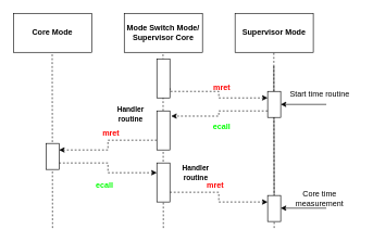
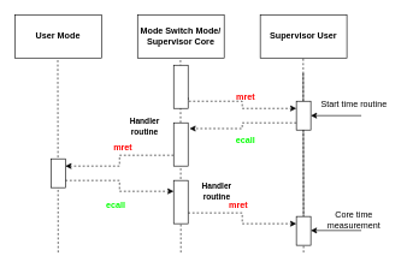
  <mxCell id="0" />
  <mxCell id="1" parent="0" />
- <mxCell id="2" value="&lt;b&gt;Core Mode&lt;/b&gt;" style="rounded=0;whiteSpace=wrap;html=1;" vertex="1" parent="1"><mxGeometry x="20" y="20" width="120" height="60" as="geometry" /></mxCell>
+ <mxCell id="2" value="&lt;b&gt;User Mode&lt;/b&gt;" style="rounded=0;whiteSpace=wrap;html=1;" vertex="1" parent="1"><mxGeometry x="20" y="20" width="120" height="60" as="geometry" /></mxCell>
  <mxCell id="3" value="&lt;div style=&quot;&quot;&gt;&lt;font style=&quot;font-size: 12px;&quot;&gt;&lt;b&gt;&lt;font style=&quot;font-size: 12px;&quot;&gt;Mode Switch Mode/&lt;/font&gt;&lt;/b&gt;&lt;/font&gt;&lt;/div&gt;&lt;div style=&quot;&quot;&gt;&lt;font style=&quot;font-size: 12px;&quot;&gt;&lt;b&gt;&lt;font style=&quot;font-size: 12px;&quot;&gt;Supervisor Core&lt;font style=&quot;font-size: 12px;&quot;&gt;&lt;br&gt;&lt;/font&gt;&lt;/font&gt;&lt;/b&gt;&lt;/font&gt;&lt;/div&gt;" style="rounded=0;whiteSpace=wrap;html=1;" vertex="1" parent="1"><mxGeometry x="190" y="20" width="120" height="60" as="geometry" /></mxCell>
- <mxCell id="4" value="&lt;font size=&quot;1&quot;&gt;&lt;b style=&quot;font-size: 12px;&quot;&gt;Supervisor Mode&lt;/b&gt;&lt;/font&gt;" style="rounded=0;whiteSpace=wrap;html=1;" vertex="1" parent="1"><mxGeometry x="360" y="20" width="120" height="60" as="geometry" /></mxCell>
+ <mxCell id="4" value="&lt;font size=&quot;1&quot;&gt;&lt;b style=&quot;font-size: 12px;&quot;&gt;Supervisor User&lt;/b&gt;&lt;/font&gt;" style="rounded=0;whiteSpace=wrap;html=1;" vertex="1" parent="1"><mxGeometry x="360" y="20" width="120" height="60" as="geometry" /></mxCell>
  <mxCell id="5" value="" style="endArrow=none;dashed=1;html=1;rounded=0;" edge="1" parent="1"><mxGeometry width="50" height="50" relative="1" as="geometry"><mxPoint x="250" y="350" as="sourcePoint" /><mxPoint x="249.5" y="80" as="targetPoint" /><Array as="points"><mxPoint x="249.5" y="100" /></Array></mxGeometry></mxCell>
  <mxCell id="6" value="" style="endArrow=none;dashed=1;html=1;rounded=0;" edge="1" parent="1"><mxGeometry width="50" height="50" relative="1" as="geometry"><mxPoint x="80" y="350" as="sourcePoint" /><mxPoint x="79.5" y="80" as="targetPoint" /><Array as="points"><mxPoint x="79.5" y="100" /></Array></mxGeometry></mxCell>
  <mxCell id="7" value="" style="endArrow=none;dashed=1;html=1;rounded=0;" edge="1" parent="1" source="17"><mxGeometry width="50" height="50" relative="1" as="geometry"><mxPoint x="420" y="455" as="sourcePoint" /><mxPoint x="419.5" y="80" as="targetPoint" /><Array as="points" /></mxGeometry></mxCell>
  <mxCell id="8" style="edgeStyle=orthogonalEdgeStyle;rounded=0;orthogonalLoop=1;jettySize=auto;html=1;exitX=0;exitY=0.75;exitDx=0;exitDy=0;entryX=1;entryY=0.25;entryDx=0;entryDy=0;dashed=1;" edge="1" parent="1" source="9" target="12"><mxGeometry relative="1" as="geometry" /></mxCell>
  <mxCell id="9" value="" style="rounded=0;whiteSpace=wrap;html=1;" vertex="1" parent="1"><mxGeometry x="240" y="170" width="20" height="60" as="geometry" /></mxCell>
  <mxCell id="10" value="&lt;font style=&quot;font-size: 11px;&quot;&gt;&lt;b&gt;Handler routine&lt;/b&gt;&lt;/font&gt;" style="text;html=1;strokeColor=none;fillColor=none;align=center;verticalAlign=middle;whiteSpace=wrap;rounded=0;" vertex="1" parent="1"><mxGeometry x="170" y="160" width="60" height="30" as="geometry" /></mxCell>
  <mxCell id="11" style="edgeStyle=orthogonalEdgeStyle;rounded=0;orthogonalLoop=1;jettySize=auto;html=1;exitX=1;exitY=0.75;exitDx=0;exitDy=0;entryX=0;entryY=0.25;entryDx=0;entryDy=0;dashed=1;" edge="1" parent="1" source="12" target="14"><mxGeometry relative="1" as="geometry" /></mxCell>
  <mxCell id="12" value="" style="rounded=0;whiteSpace=wrap;html=1;" vertex="1" parent="1"><mxGeometry x="70" y="220" width="20" height="40" as="geometry" /></mxCell>
  <mxCell id="13" style="edgeStyle=orthogonalEdgeStyle;rounded=0;orthogonalLoop=1;jettySize=auto;html=1;exitX=1;exitY=0.75;exitDx=0;exitDy=0;entryX=0;entryY=0.25;entryDx=0;entryDy=0;dashed=1;" edge="1" parent="1" source="14" target="17"><mxGeometry relative="1" as="geometry" /></mxCell>
  <mxCell id="14" value="" style="rounded=0;whiteSpace=wrap;html=1;" vertex="1" parent="1"><mxGeometry x="240" y="250" width="20" height="60" as="geometry" /></mxCell>
  <mxCell id="15" value="&lt;font style=&quot;font-size: 11px;&quot;&gt;&lt;b&gt;Handler routine&lt;/b&gt;&lt;/font&gt;" style="text;html=1;strokeColor=none;fillColor=none;align=center;verticalAlign=middle;whiteSpace=wrap;rounded=0;" vertex="1" parent="1"><mxGeometry x="270" y="250" width="60" height="30" as="geometry" /></mxCell>
  <mxCell id="16" value="" style="endArrow=none;dashed=1;html=1;rounded=0;" edge="1" parent="1" target="17"><mxGeometry width="50" height="50" relative="1" as="geometry"><mxPoint x="420" y="350" as="sourcePoint" /><mxPoint x="419.5" y="80" as="targetPoint" /><Array as="points"><mxPoint x="419.5" y="100" /></Array></mxGeometry></mxCell>
  <mxCell id="17" value="" style="rounded=0;whiteSpace=wrap;html=1;" vertex="1" parent="1"><mxGeometry x="410" y="300" width="20" height="40" as="geometry" /></mxCell>
  <mxCell id="18" value="" style="rounded=0;whiteSpace=wrap;html=1;" vertex="1" parent="1"><mxGeometry x="410" y="140" width="20" height="40" as="geometry" /></mxCell>
  <mxCell id="19" style="edgeStyle=orthogonalEdgeStyle;rounded=0;orthogonalLoop=1;jettySize=auto;html=1;exitX=1;exitY=0.75;exitDx=0;exitDy=0;entryX=0;entryY=0.25;entryDx=0;entryDy=0;dashed=1;" edge="1" parent="1" source="20" target="18"><mxGeometry relative="1" as="geometry"><Array as="points"><mxPoint x="260" y="140" /><mxPoint x="335" y="140" /><mxPoint x="335" y="150" /></Array></mxGeometry></mxCell>
  <mxCell id="20" value="" style="rounded=0;whiteSpace=wrap;html=1;" vertex="1" parent="1"><mxGeometry x="240" y="90" width="20" height="60" as="geometry" /></mxCell>
  <mxCell id="21" value="&lt;b&gt;&lt;font color=&quot;#ff0000&quot;&gt;mret&lt;/font&gt;&lt;/b&gt;" style="text;html=1;strokeColor=none;fillColor=none;align=center;verticalAlign=middle;whiteSpace=wrap;rounded=0;" vertex="1" parent="1"><mxGeometry x="310" y="120" width="60" height="30" as="geometry" /></mxCell>
  <mxCell id="22" style="edgeStyle=orthogonalEdgeStyle;rounded=0;orthogonalLoop=1;jettySize=auto;html=1;exitX=0;exitY=0.75;exitDx=0;exitDy=0;entryX=1.1;entryY=0.133;entryDx=0;entryDy=0;entryPerimeter=0;dashed=1;" edge="1" parent="1" source="18" target="9"><mxGeometry relative="1" as="geometry" /></mxCell>
  <mxCell id="23" value="&lt;b&gt;&lt;font color=&quot;#ff0000&quot;&gt;mret&lt;/font&gt;&lt;/b&gt;" style="text;html=1;strokeColor=none;fillColor=none;align=center;verticalAlign=middle;whiteSpace=wrap;rounded=0;" vertex="1" parent="1"><mxGeometry x="300" y="270" width="60" height="30" as="geometry" /></mxCell>
  <mxCell id="24" value="&lt;b&gt;&lt;font color=&quot;#ff0000&quot;&gt;mret&lt;/font&gt;&lt;/b&gt;" style="text;html=1;strokeColor=none;fillColor=none;align=center;verticalAlign=middle;whiteSpace=wrap;rounded=0;" vertex="1" parent="1"><mxGeometry x="140" y="190" width="60" height="30" as="geometry" /></mxCell>
  <mxCell id="25" value="&lt;b&gt;&lt;font color=&quot;#00ff00&quot;&gt;ecall&lt;/font&gt;&lt;/b&gt;" style="text;html=1;strokeColor=none;fillColor=none;align=center;verticalAlign=middle;whiteSpace=wrap;rounded=0;" vertex="1" parent="1"><mxGeometry x="310" y="180" width="60" height="30" as="geometry" /></mxCell>
  <mxCell id="26" value="&lt;b&gt;&lt;font color=&quot;#00ff00&quot;&gt;ecall&lt;/font&gt;&lt;/b&gt;" style="text;html=1;strokeColor=none;fillColor=none;align=center;verticalAlign=middle;whiteSpace=wrap;rounded=0;" vertex="1" parent="1"><mxGeometry x="130" y="270" width="60" height="30" as="geometry" /></mxCell>
  <mxCell id="27" value="" style="endArrow=classic;html=1;rounded=0;entryX=1;entryY=0.5;entryDx=0;entryDy=0;" edge="1" parent="1" target="18"><mxGeometry width="50" height="50" relative="1" as="geometry"><mxPoint x="500" y="160" as="sourcePoint" /><mxPoint x="560" y="160" as="targetPoint" /></mxGeometry></mxCell>
  <mxCell id="28" value="" style="endArrow=classic;html=1;rounded=0;entryX=1;entryY=0.5;entryDx=0;entryDy=0;" edge="1" parent="1"><mxGeometry width="50" height="50" relative="1" as="geometry"><mxPoint x="500" y="319.5" as="sourcePoint" /><mxPoint x="430" y="319.5" as="targetPoint" /></mxGeometry></mxCell>
  <mxCell id="29" value="Start time routine" style="text;html=1;strokeColor=none;fillColor=none;align=center;verticalAlign=middle;whiteSpace=wrap;rounded=0;" vertex="1" parent="1"><mxGeometry x="430" y="130" width="120" height="30" as="geometry" /></mxCell>
  <mxCell id="30" value="Core time measurement" style="text;html=1;strokeColor=none;fillColor=none;align=center;verticalAlign=middle;whiteSpace=wrap;rounded=0;" vertex="1" parent="1"><mxGeometry x="430" y="290" width="120" height="30" as="geometry" /></mxCell>
